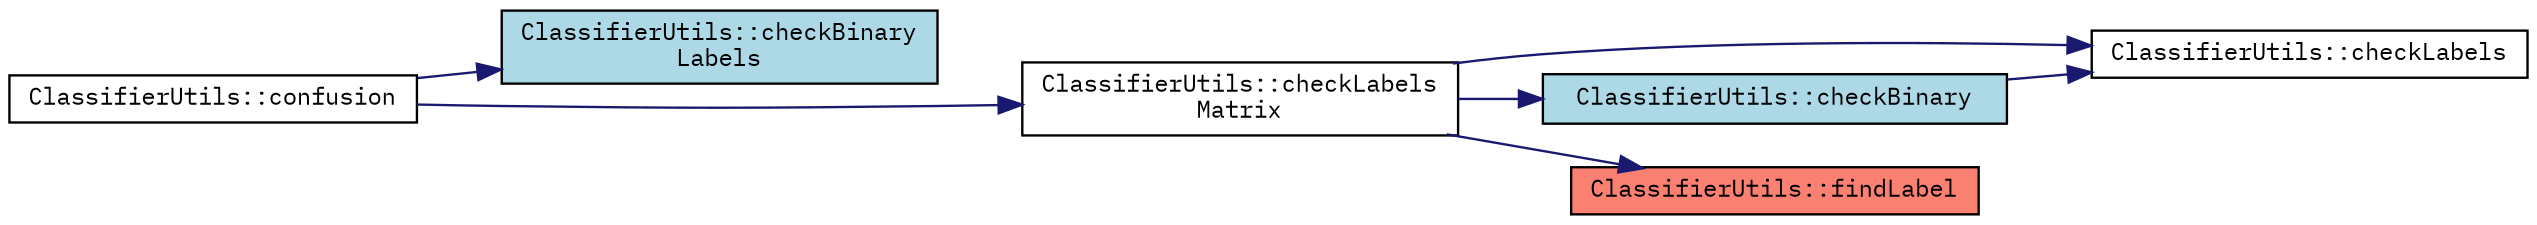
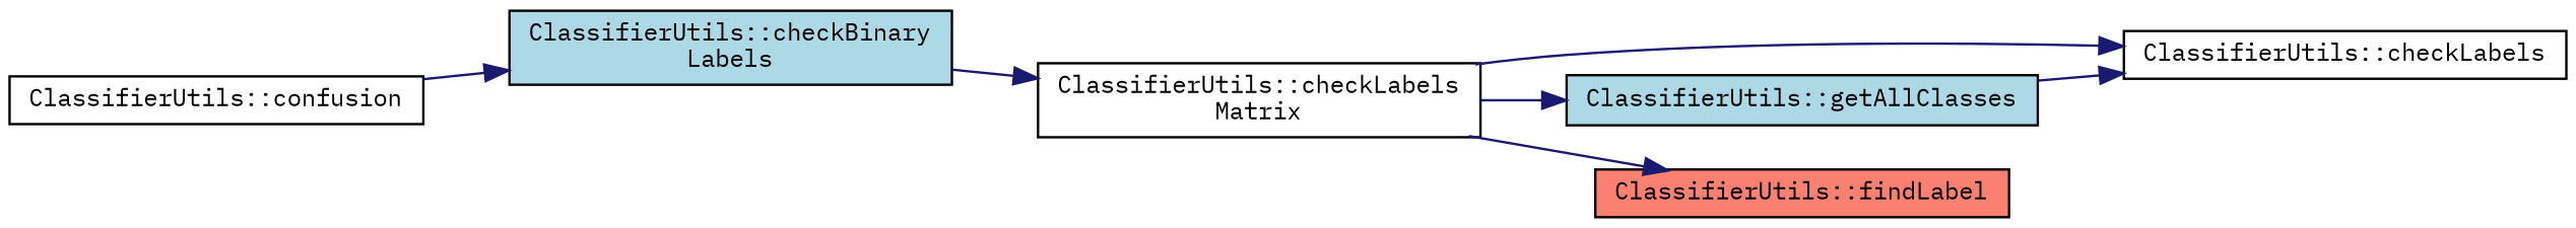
  digraph {
    fontname="IBM Plex Mono"
    rankdir=LR
    node [color=black fillcolor=white fontname="IBM Plex Mono" fontsize=10 shape=record style=filled]
    edge [color=midnightblue fontname="IBM Plex Mono" fontsize=10 labelfontname=Helvetica labelfontsize=10 style=solid]
    n1 [fontcolor=black height=0.2 label="ClassifierUtils::confusion" width=0.4]
    n2 [fillcolor=lightblue height=0.2 label="ClassifierUtils::checkBinary\lLabels" width=0.4]
    n3 [height=0.2 label="ClassifierUtils::checkLabels\lMatrix" width=0.4]
    n4 [height=0.2 label="ClassifierUtils::checkLabels" width=0.4]
-   n5 [fillcolor=lightblue height=0.2 label="ClassifierUtils::checkBinary" width=0.4]
+   n5 [fillcolor=lightblue height=0.2 label="ClassifierUtils::getAllClasses" width=0.4]
    n6 [fillcolor=salmon height=0.2 label="ClassifierUtils::findLabel" width=0.4]
    n1 -> n2
-   n1 -> n3
+   n2 -> n3
    n3 -> n4
    n3 -> n5
    n3 -> n6
    n5 -> n4
  }
